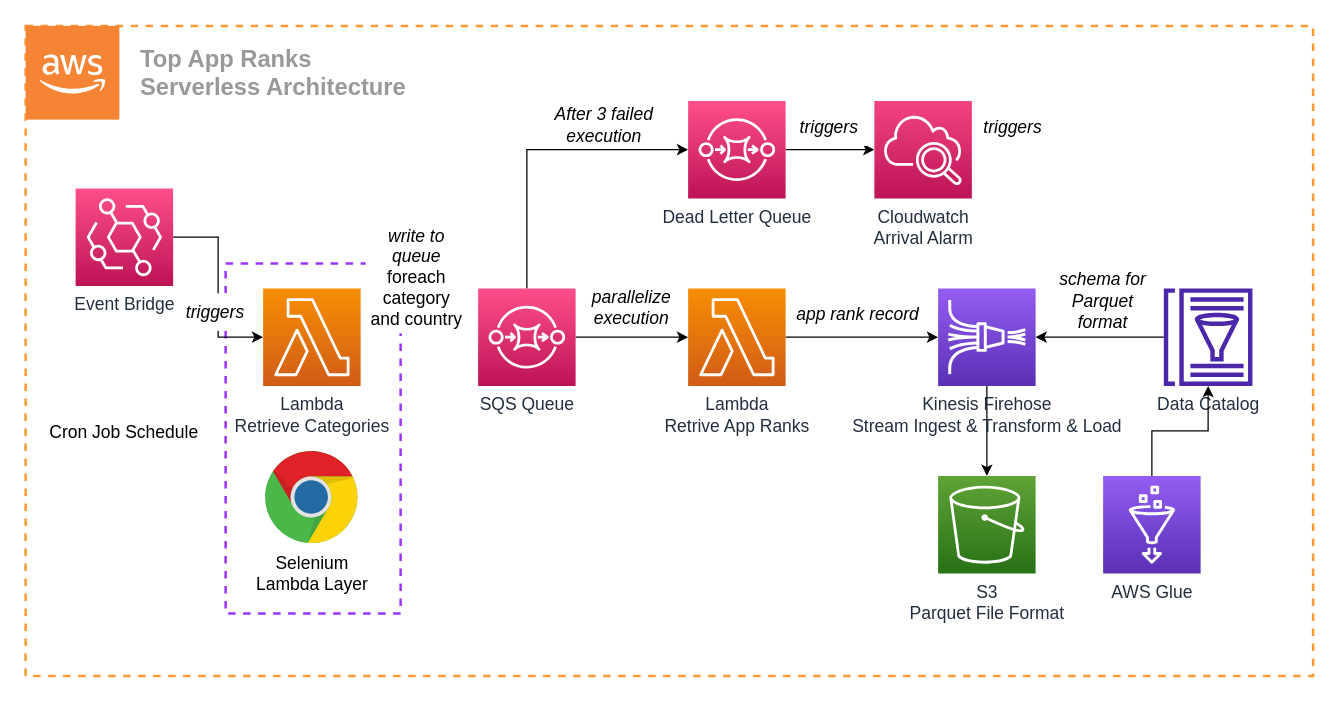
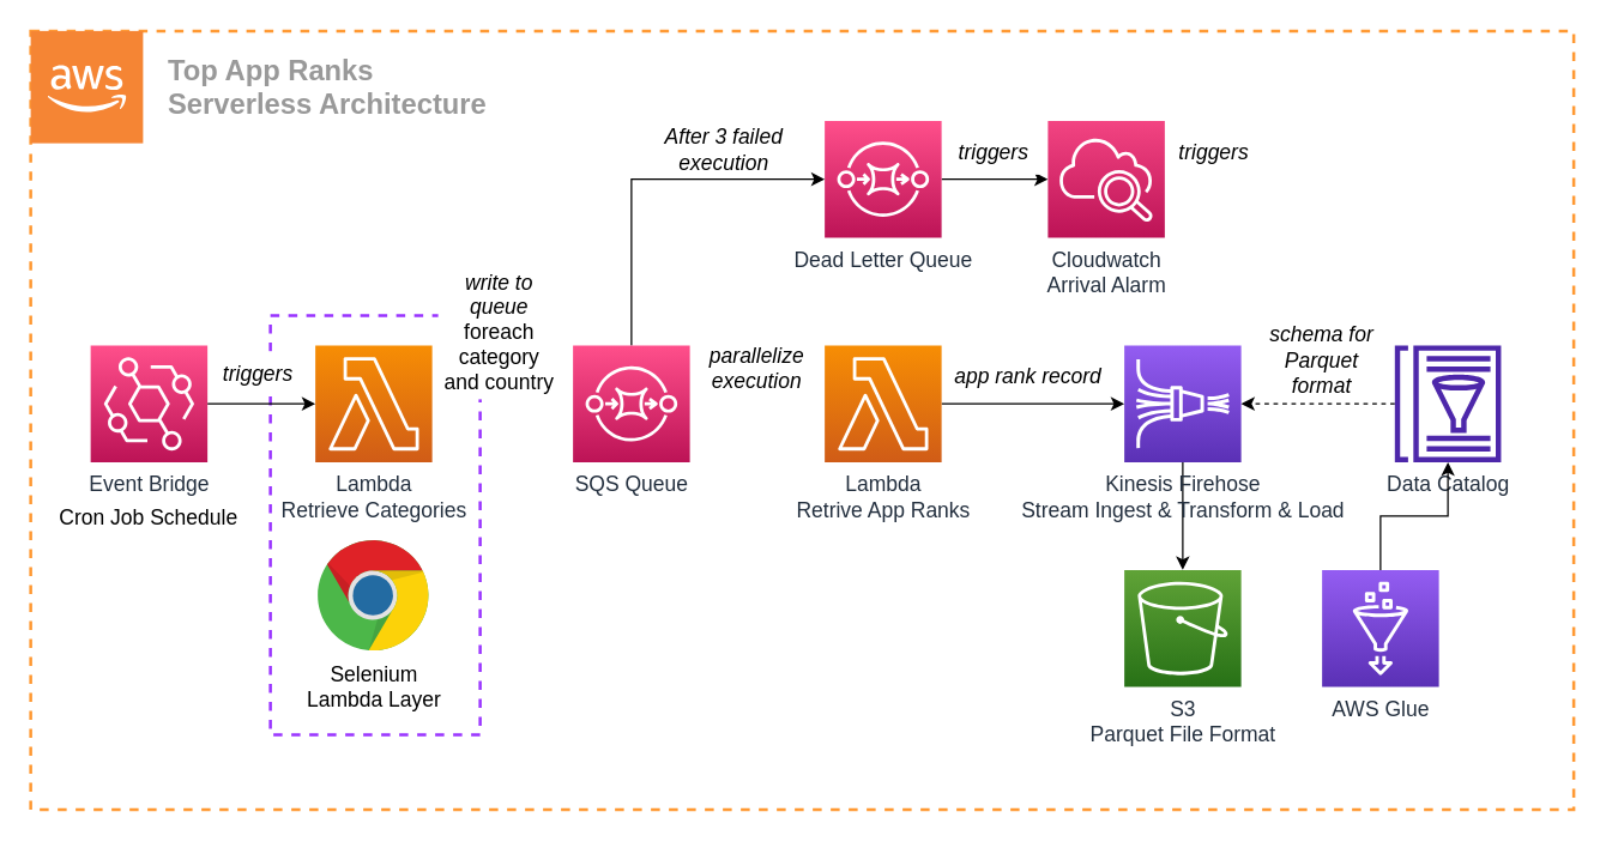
  <mxCell id="0" />
  <mxCell id="1" parent="0" />
  <mxCell id="2" value="" style="rounded=0;whiteSpace=wrap;html=1;dashed=1;fontSize=14;strokeColor=#FF9933;strokeWidth=2;fillColor=default;" vertex="1" parent="1"><mxGeometry x="20" y="20" width="1030" height="520" as="geometry" /></mxCell>
  <mxCell id="3" value="" style="rounded=0;whiteSpace=wrap;html=1;fontSize=14;fillColor=none;dashed=1;strokeWidth=2;strokeColor=#9933FF;" vertex="1" parent="1"><mxGeometry x="180" y="210" width="140" height="280" as="geometry" /></mxCell>
  <mxCell id="4" style="edgeStyle=orthogonalEdgeStyle;rounded=0;orthogonalLoop=1;jettySize=auto;html=1;entryX=0;entryY=0.5;entryDx=0;entryDy=0;entryPerimeter=0;" edge="1" parent="1" source="5" target="6"><mxGeometry relative="1" as="geometry" /></mxCell>
- <mxCell id="5" value="&lt;font style=&quot;font-size: 14px&quot;&gt;Event Bridge&lt;/font&gt;" style="sketch=0;points=[[0,0,0],[0.25,0,0],[0.5,0,0],[0.75,0,0],[1,0,0],[0,1,0],[0.25,1,0],[0.5,1,0],[0.75,1,0],[1,1,0],[0,0.25,0],[0,0.5,0],[0,0.75,0],[1,0.25,0],[1,0.5,0],[1,0.75,0]];outlineConnect=0;fontColor=#232F3E;gradientColor=#FF4F8B;gradientDirection=north;fillColor=#BC1356;strokeColor=#ffffff;dashed=0;verticalLabelPosition=bottom;verticalAlign=top;align=center;html=1;fontSize=12;fontStyle=0;aspect=fixed;shape=mxgraph.aws4.resourceIcon;resIcon=mxgraph.aws4.eventbridge;" vertex="1" parent="1"><mxGeometry x="60" y="150" width="78" height="78" as="geometry" /></mxCell>
+ <mxCell id="5" value="&lt;font style=&quot;font-size: 14px&quot;&gt;Event Bridge&lt;/font&gt;" style="sketch=0;points=[[0,0,0],[0.25,0,0],[0.5,0,0],[0.75,0,0],[1,0,0],[0,1,0],[0.25,1,0],[0.5,1,0],[0.75,1,0],[1,1,0],[0,0.25,0],[0,0.5,0],[0,0.75,0],[1,0.25,0],[1,0.5,0],[1,0.75,0]];outlineConnect=0;fontColor=#232F3E;gradientColor=#FF4F8B;gradientDirection=north;fillColor=#BC1356;strokeColor=#ffffff;dashed=0;verticalLabelPosition=bottom;verticalAlign=top;align=center;html=1;fontSize=12;fontStyle=0;aspect=fixed;shape=mxgraph.aws4.resourceIcon;resIcon=mxgraph.aws4.eventbridge;" vertex="1" parent="1"><mxGeometry x="60" y="230" width="78" height="78" as="geometry" /></mxCell>
  <mxCell id="6" value="&lt;font style=&quot;font-size: 14px&quot;&gt;Lambda&lt;br&gt;Retrieve Categories&lt;/font&gt;" style="sketch=0;points=[[0,0,0],[0.25,0,0],[0.5,0,0],[0.75,0,0],[1,0,0],[0,1,0],[0.25,1,0],[0.5,1,0],[0.75,1,0],[1,1,0],[0,0.25,0],[0,0.5,0],[0,0.75,0],[1,0.25,0],[1,0.5,0],[1,0.75,0]];outlineConnect=0;fontColor=#232F3E;gradientColor=#F78E04;gradientDirection=north;fillColor=#D05C17;strokeColor=#ffffff;dashed=0;verticalLabelPosition=bottom;verticalAlign=top;align=center;html=1;fontSize=12;fontStyle=0;aspect=fixed;shape=mxgraph.aws4.resourceIcon;resIcon=mxgraph.aws4.lambda;" vertex="1" parent="1"><mxGeometry x="210" y="230" width="78" height="78" as="geometry" /></mxCell>
  <mxCell id="7" value="&lt;font style=&quot;font-size: 14px&quot;&gt;S3&lt;br&gt;Parquet File Format&lt;/font&gt;" style="sketch=0;points=[[0,0,0],[0.25,0,0],[0.5,0,0],[0.75,0,0],[1,0,0],[0,1,0],[0.25,1,0],[0.5,1,0],[0.75,1,0],[1,1,0],[0,0.25,0],[0,0.5,0],[0,0.75,0],[1,0.25,0],[1,0.5,0],[1,0.75,0]];outlineConnect=0;fontColor=#232F3E;gradientColor=#60A337;gradientDirection=north;fillColor=#277116;strokeColor=#ffffff;dashed=0;verticalLabelPosition=bottom;verticalAlign=top;align=center;html=1;fontSize=12;fontStyle=0;aspect=fixed;shape=mxgraph.aws4.resourceIcon;resIcon=mxgraph.aws4.s3;" vertex="1" parent="1"><mxGeometry x="750" y="380" width="78" height="78" as="geometry" /></mxCell>
  <mxCell id="8" style="edgeStyle=orthogonalEdgeStyle;rounded=0;orthogonalLoop=1;jettySize=auto;html=1;entryX=0.5;entryY=0;entryDx=0;entryDy=0;entryPerimeter=0;fontSize=14;" edge="1" parent="1" source="9" target="7"><mxGeometry relative="1" as="geometry" /></mxCell>
  <mxCell id="9" value="&lt;font style=&quot;font-size: 14px&quot;&gt;Kinesis Firehose&lt;br&gt;Stream Ingest &amp;amp; Transform &amp;amp; Load&lt;/font&gt;" style="sketch=0;points=[[0,0,0],[0.25,0,0],[0.5,0,0],[0.75,0,0],[1,0,0],[0,1,0],[0.25,1,0],[0.5,1,0],[0.75,1,0],[1,1,0],[0,0.25,0],[0,0.5,0],[0,0.75,0],[1,0.25,0],[1,0.5,0],[1,0.75,0]];outlineConnect=0;fontColor=#232F3E;gradientColor=#945DF2;gradientDirection=north;fillColor=#5A30B5;strokeColor=#ffffff;dashed=0;verticalLabelPosition=bottom;verticalAlign=top;align=center;html=1;fontSize=12;fontStyle=0;aspect=fixed;shape=mxgraph.aws4.resourceIcon;resIcon=mxgraph.aws4.kinesis_data_firehose;" vertex="1" parent="1"><mxGeometry x="750" y="230" width="78" height="78" as="geometry" /></mxCell>
- <mxCell id="10" style="edgeStyle=orthogonalEdgeStyle;rounded=0;orthogonalLoop=1;jettySize=auto;html=1;entryX=0;entryY=0.5;entryDx=0;entryDy=0;entryPerimeter=0;fontSize=14;" edge="1" parent="1" source="12" target="14"><mxGeometry relative="1" as="geometry" /></mxCell>
  <mxCell id="11" style="edgeStyle=orthogonalEdgeStyle;rounded=0;orthogonalLoop=1;jettySize=auto;html=1;exitX=0.5;exitY=0;exitDx=0;exitDy=0;exitPerimeter=0;entryX=0;entryY=0.5;entryDx=0;entryDy=0;entryPerimeter=0;fontSize=14;" edge="1" parent="1" source="12" target="21"><mxGeometry relative="1" as="geometry" /></mxCell>
  <mxCell id="12" value="&lt;font style=&quot;font-size: 14px&quot;&gt;SQS Queue&lt;/font&gt;" style="sketch=0;points=[[0,0,0],[0.25,0,0],[0.5,0,0],[0.75,0,0],[1,0,0],[0,1,0],[0.25,1,0],[0.5,1,0],[0.75,1,0],[1,1,0],[0,0.25,0],[0,0.5,0],[0,0.75,0],[1,0.25,0],[1,0.5,0],[1,0.75,0]];outlineConnect=0;fontColor=#232F3E;gradientColor=#FF4F8B;gradientDirection=north;fillColor=#BC1356;strokeColor=#ffffff;dashed=0;verticalLabelPosition=bottom;verticalAlign=top;align=center;html=1;fontSize=12;fontStyle=0;aspect=fixed;shape=mxgraph.aws4.resourceIcon;resIcon=mxgraph.aws4.sqs;" vertex="1" parent="1"><mxGeometry x="382" y="230" width="78" height="78" as="geometry" /></mxCell>
  <mxCell id="13" style="edgeStyle=orthogonalEdgeStyle;rounded=0;orthogonalLoop=1;jettySize=auto;html=1;fontSize=14;" edge="1" parent="1" source="14" target="9"><mxGeometry relative="1" as="geometry" /></mxCell>
  <mxCell id="14" value="&lt;font style=&quot;font-size: 14px&quot;&gt;Lambda&lt;br&gt;Retrive App Ranks&lt;/font&gt;" style="sketch=0;points=[[0,0,0],[0.25,0,0],[0.5,0,0],[0.75,0,0],[1,0,0],[0,1,0],[0.25,1,0],[0.5,1,0],[0.75,1,0],[1,1,0],[0,0.25,0],[0,0.5,0],[0,0.75,0],[1,0.25,0],[1,0.5,0],[1,0.75,0]];outlineConnect=0;fontColor=#232F3E;gradientColor=#F78E04;gradientDirection=north;fillColor=#D05C17;strokeColor=#ffffff;dashed=0;verticalLabelPosition=bottom;verticalAlign=top;align=center;html=1;fontSize=12;fontStyle=0;aspect=fixed;shape=mxgraph.aws4.resourceIcon;resIcon=mxgraph.aws4.lambda;" vertex="1" parent="1"><mxGeometry x="550" y="230" width="78" height="78" as="geometry" /></mxCell>
  <mxCell id="15" value="&lt;font style=&quot;font-size: 14px&quot;&gt;Selenium&lt;br&gt;Lambda Layer&lt;/font&gt;" style="dashed=0;outlineConnect=0;html=1;align=center;labelPosition=center;verticalLabelPosition=bottom;verticalAlign=top;shape=mxgraph.weblogos.chrome" vertex="1" parent="1"><mxGeometry x="211.6" y="360" width="74.8" height="75.4" as="geometry" /></mxCell>
  <mxCell id="16" value="Cron Job Schedule" style="text;html=1;strokeColor=none;fillColor=none;align=center;verticalAlign=middle;whiteSpace=wrap;rounded=0;fontSize=14;" vertex="1" parent="1"><mxGeometry x="34" y="330" width="130" height="30" as="geometry" /></mxCell>
  <mxCell id="17" value="&lt;i&gt;parallelize&lt;br&gt;execution&lt;/i&gt;" style="text;html=1;strokeColor=none;fillColor=none;align=center;verticalAlign=middle;whiteSpace=wrap;rounded=0;fontSize=14;" vertex="1" parent="1"><mxGeometry x="440" y="230" width="130" height="30" as="geometry" /></mxCell>
  <mxCell id="18" value="&lt;i&gt;write to queue&lt;br&gt;&lt;/i&gt;foreach category and country" style="text;html=1;strokeColor=none;fillColor=default;align=center;verticalAlign=middle;whiteSpace=wrap;rounded=0;fontSize=14;" vertex="1" parent="1"><mxGeometry x="292" y="176" width="82" height="90" as="geometry" /></mxCell>
  <mxCell id="19" value="&lt;i&gt;triggers&lt;/i&gt;" style="text;html=1;strokeColor=none;fillColor=default;align=center;verticalAlign=middle;whiteSpace=wrap;rounded=0;fontSize=14;" vertex="1" parent="1"><mxGeometry x="142" y="234" width="60" height="30" as="geometry" /></mxCell>
  <mxCell id="20" style="edgeStyle=orthogonalEdgeStyle;rounded=0;orthogonalLoop=1;jettySize=auto;html=1;fontSize=14;" edge="1" parent="1" source="21" target="23"><mxGeometry relative="1" as="geometry" /></mxCell>
  <mxCell id="21" value="&lt;font style=&quot;font-size: 14px&quot;&gt;Dead Letter Queue&lt;/font&gt;" style="sketch=0;points=[[0,0,0],[0.25,0,0],[0.5,0,0],[0.75,0,0],[1,0,0],[0,1,0],[0.25,1,0],[0.5,1,0],[0.75,1,0],[1,1,0],[0,0.25,0],[0,0.5,0],[0,0.75,0],[1,0.25,0],[1,0.5,0],[1,0.75,0]];outlineConnect=0;fontColor=#232F3E;gradientColor=#FF4F8B;gradientDirection=north;fillColor=#BC1356;strokeColor=#ffffff;dashed=0;verticalLabelPosition=bottom;verticalAlign=top;align=center;html=1;fontSize=12;fontStyle=0;aspect=fixed;shape=mxgraph.aws4.resourceIcon;resIcon=mxgraph.aws4.sqs;" vertex="1" parent="1"><mxGeometry x="550" y="80" width="78" height="78" as="geometry" /></mxCell>
  <mxCell id="22" value="&lt;i&gt;After 3 failed execution&lt;/i&gt;" style="text;html=1;strokeColor=none;fillColor=none;align=center;verticalAlign=middle;whiteSpace=wrap;rounded=0;fontSize=14;" vertex="1" parent="1"><mxGeometry x="418" y="84" width="130" height="30" as="geometry" /></mxCell>
  <mxCell id="23" value="&lt;font style=&quot;font-size: 14px&quot;&gt;Cloudwatch&lt;br&gt;Arrival Alarm&lt;/font&gt;" style="sketch=0;points=[[0,0,0],[0.25,0,0],[0.5,0,0],[0.75,0,0],[1,0,0],[0,1,0],[0.25,1,0],[0.5,1,0],[0.75,1,0],[1,1,0],[0,0.25,0],[0,0.5,0],[0,0.75,0],[1,0.25,0],[1,0.5,0],[1,0.75,0]];points=[[0,0,0],[0.25,0,0],[0.5,0,0],[0.75,0,0],[1,0,0],[0,1,0],[0.25,1,0],[0.5,1,0],[0.75,1,0],[1,1,0],[0,0.25,0],[0,0.5,0],[0,0.75,0],[1,0.25,0],[1,0.5,0],[1,0.75,0]];outlineConnect=0;fontColor=#232F3E;gradientColor=#F34482;gradientDirection=north;fillColor=#BC1356;strokeColor=#ffffff;dashed=0;verticalLabelPosition=bottom;verticalAlign=top;align=center;html=1;fontSize=12;fontStyle=0;aspect=fixed;shape=mxgraph.aws4.resourceIcon;resIcon=mxgraph.aws4.cloudwatch_2;" vertex="1" parent="1"><mxGeometry x="699" y="80" width="78" height="78" as="geometry" /></mxCell>
  <mxCell id="24" value="&lt;i&gt;triggers&lt;/i&gt;" style="text;html=1;strokeColor=none;fillColor=default;align=center;verticalAlign=middle;whiteSpace=wrap;rounded=0;fontSize=14;" vertex="1" parent="1"><mxGeometry x="633" y="86" width="60" height="30" as="geometry" /></mxCell>
  <mxCell id="25" value="&lt;i&gt;triggers&lt;/i&gt;" style="text;html=1;strokeColor=none;fillColor=default;align=center;verticalAlign=middle;whiteSpace=wrap;rounded=0;fontSize=14;" vertex="1" parent="1"><mxGeometry x="780" y="86" width="60" height="30" as="geometry" /></mxCell>
- <mxCell id="26" style="edgeStyle=orthogonalEdgeStyle;rounded=0;orthogonalLoop=1;jettySize=auto;html=1;entryX=1;entryY=0.5;entryDx=0;entryDy=0;entryPerimeter=0;fontSize=14;dashed=0;" edge="1" parent="1" source="27" target="9"><mxGeometry relative="1" as="geometry" /></mxCell>
+ <mxCell id="26" style="edgeStyle=orthogonalEdgeStyle;rounded=0;orthogonalLoop=1;jettySize=auto;html=1;entryX=1;entryY=0.5;entryDx=0;entryDy=0;entryPerimeter=0;fontSize=14;dashed=1;" edge="1" parent="1" source="27" target="9"><mxGeometry relative="1" as="geometry" /></mxCell>
  <mxCell id="27" value="&lt;font style=&quot;font-size: 14px&quot;&gt;Data Catalog&lt;/font&gt;" style="sketch=0;outlineConnect=0;fontColor=#232F3E;gradientColor=none;fillColor=#4D27AA;strokeColor=none;dashed=0;verticalLabelPosition=bottom;verticalAlign=top;align=center;html=1;fontSize=12;fontStyle=0;aspect=fixed;pointerEvents=1;shape=mxgraph.aws4.glue_data_catalog;" vertex="1" parent="1"><mxGeometry x="930" y="230" width="72" height="78" as="geometry" /></mxCell>
  <mxCell id="28" style="edgeStyle=orthogonalEdgeStyle;rounded=0;orthogonalLoop=1;jettySize=auto;html=1;fontSize=14;" edge="1" parent="1" source="29" target="27"><mxGeometry relative="1" as="geometry" /></mxCell>
  <mxCell id="29" value="&lt;font style=&quot;font-size: 14px&quot;&gt;AWS Glue&lt;/font&gt;" style="sketch=0;points=[[0,0,0],[0.25,0,0],[0.5,0,0],[0.75,0,0],[1,0,0],[0,1,0],[0.25,1,0],[0.5,1,0],[0.75,1,0],[1,1,0],[0,0.25,0],[0,0.5,0],[0,0.75,0],[1,0.25,0],[1,0.5,0],[1,0.75,0]];outlineConnect=0;fontColor=#232F3E;gradientColor=#945DF2;gradientDirection=north;fillColor=#5A30B5;strokeColor=#ffffff;dashed=0;verticalLabelPosition=bottom;verticalAlign=top;align=center;html=1;fontSize=12;fontStyle=0;aspect=fixed;shape=mxgraph.aws4.resourceIcon;resIcon=mxgraph.aws4.glue;" vertex="1" parent="1"><mxGeometry x="882" y="380" width="78" height="78" as="geometry" /></mxCell>
  <mxCell id="30" value="" style="outlineConnect=0;dashed=0;verticalLabelPosition=bottom;verticalAlign=top;align=center;html=1;shape=mxgraph.aws3.cloud_2;fillColor=#F58534;gradientColor=none;fontSize=14;strokeColor=#FF9933;strokeWidth=2;" vertex="1" parent="1"><mxGeometry x="20" y="20" width="75" height="75" as="geometry" /></mxCell>
  <mxCell id="31" value="Top App Ranks&lt;br style=&quot;font-size: 19px;&quot;&gt;Serverless Architecture" style="text;html=1;strokeColor=none;fillColor=none;align=left;verticalAlign=middle;whiteSpace=wrap;rounded=0;dashed=1;fontSize=19;fontStyle=1;fontColor=#999999;" vertex="1" parent="1"><mxGeometry x="110" y="42.5" width="230" height="30" as="geometry" /></mxCell>
  <mxCell id="32" value="&lt;i&gt;schema for Parquet format&lt;/i&gt;" style="text;html=1;strokeColor=none;fillColor=default;align=center;verticalAlign=middle;whiteSpace=wrap;rounded=0;fontSize=14;" vertex="1" parent="1"><mxGeometry x="837" y="225" width="90" height="30" as="geometry" /></mxCell>
  <mxCell id="33" value="&lt;i&gt;app rank record&lt;/i&gt;" style="text;html=1;strokeColor=none;fillColor=none;align=center;verticalAlign=middle;whiteSpace=wrap;rounded=0;fontSize=14;" vertex="1" parent="1"><mxGeometry x="621" y="236" width="130" height="30" as="geometry" /></mxCell>
